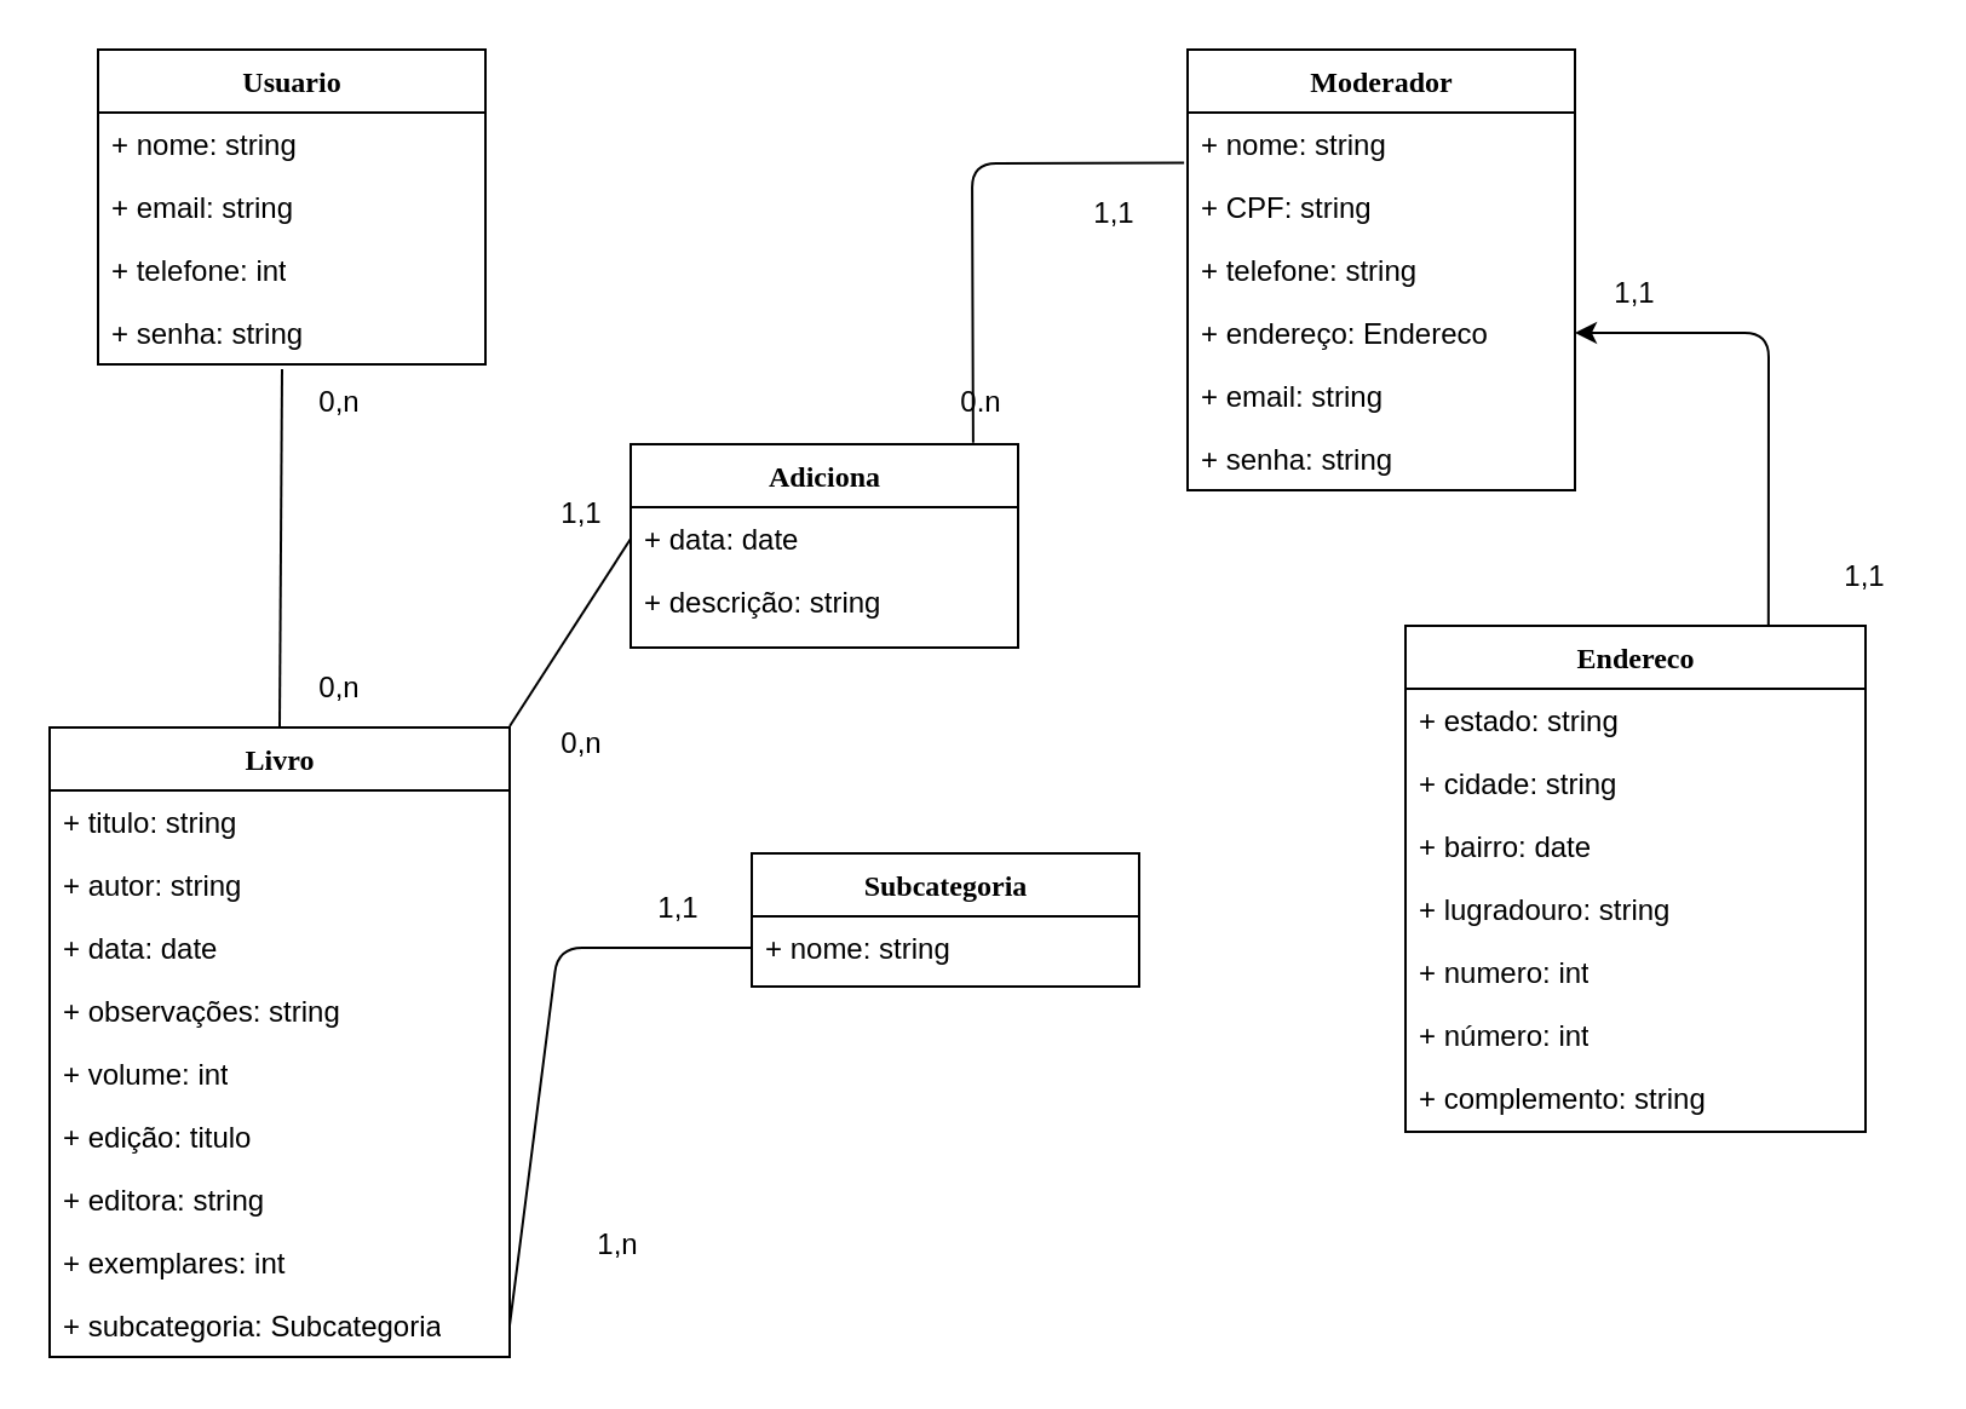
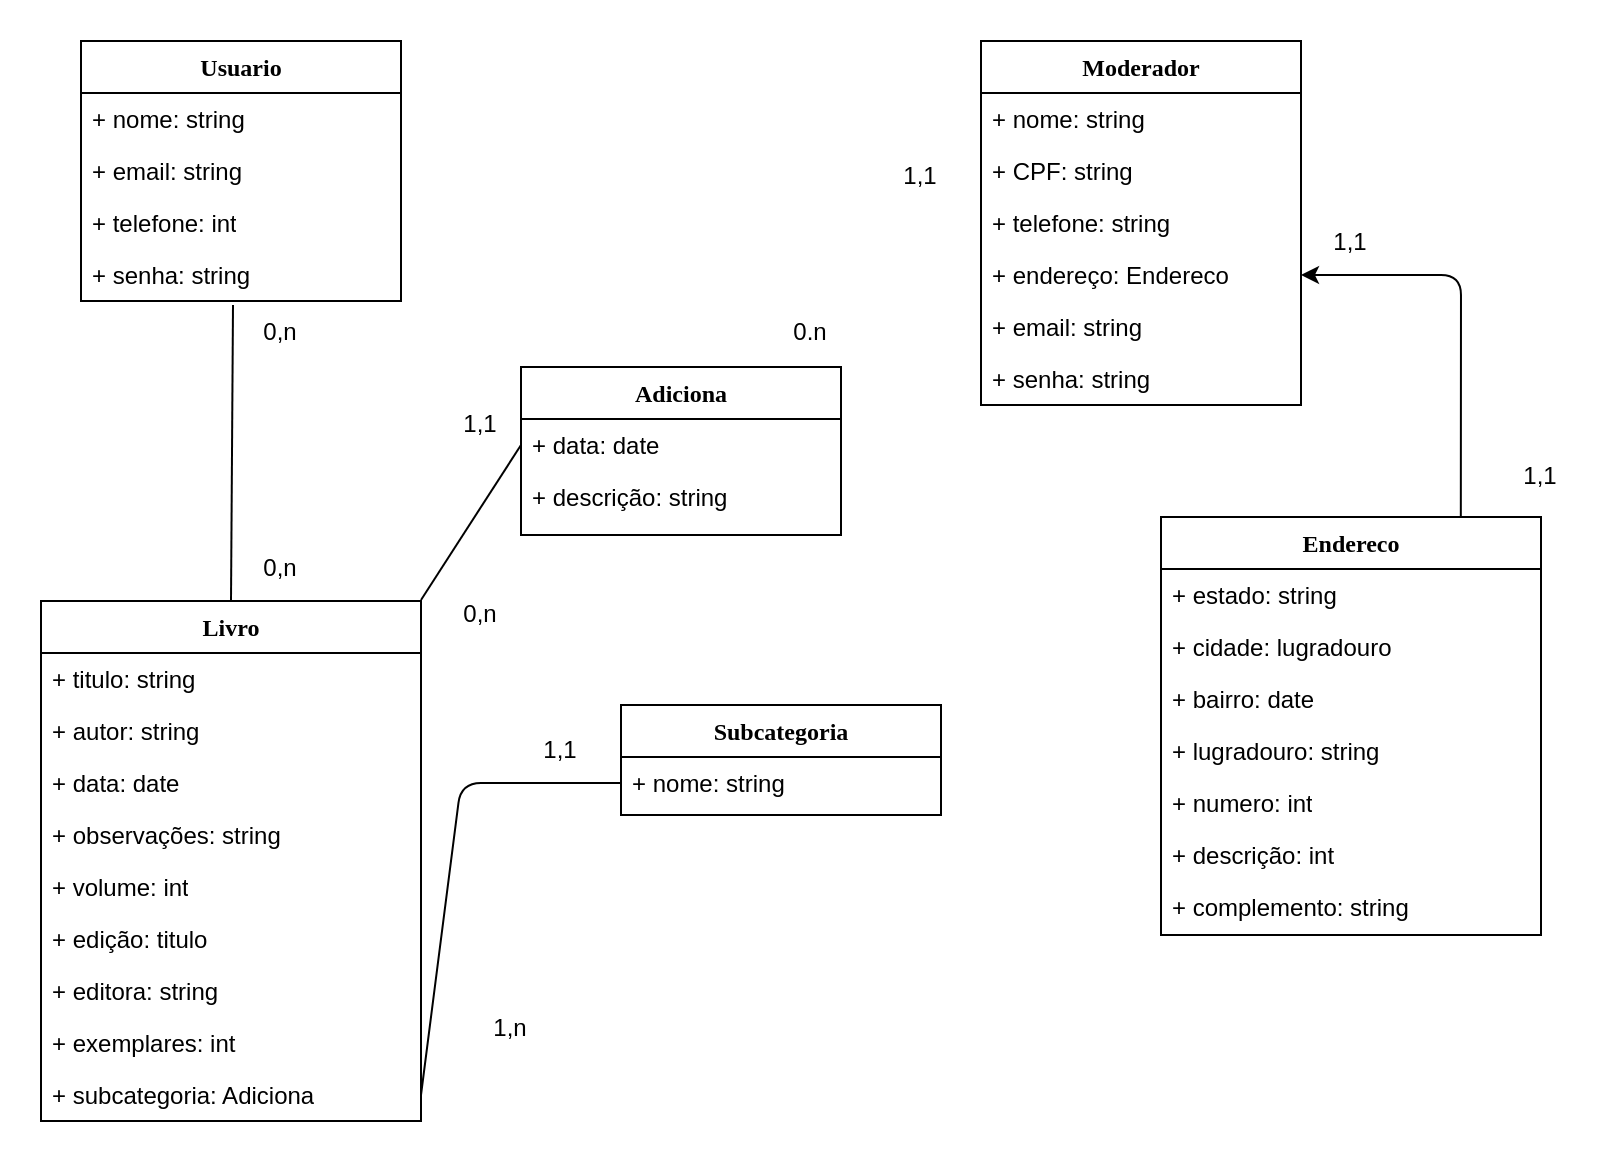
  <mxCell id="0" />
  <mxCell id="1" parent="0" />
  <mxCell id="2" value="Usuario" style="swimlane;html=1;fontStyle=1;align=center;verticalAlign=top;childLayout=stackLayout;horizontal=1;startSize=26;horizontalStack=0;resizeParent=1;resizeLast=0;collapsible=1;marginBottom=0;swimlaneFillColor=#ffffff;rounded=0;shadow=0;comic=0;labelBackgroundColor=none;strokeColor=#000000;strokeWidth=1;fillColor=none;fontFamily=Verdana;fontSize=12;fontColor=#000000;" parent="1" vertex="1"><mxGeometry x="40" y="20" width="160" height="130" as="geometry" /></mxCell>
  <mxCell id="3" value="+ nome: string" style="text;html=1;strokeColor=none;fillColor=none;align=left;verticalAlign=top;spacingLeft=4;spacingRight=4;whiteSpace=wrap;overflow=hidden;rotatable=0;points=[[0,0.5],[1,0.5]];portConstraint=eastwest;" parent="2" vertex="1"><mxGeometry y="26" width="160" height="26" as="geometry" /></mxCell>
  <mxCell id="4" value="&lt;div&gt;+ email: string&lt;br&gt;&lt;/div&gt;" style="text;html=1;strokeColor=none;fillColor=none;align=left;verticalAlign=top;spacingLeft=4;spacingRight=4;whiteSpace=wrap;overflow=hidden;rotatable=0;points=[[0,0.5],[1,0.5]];portConstraint=eastwest;" parent="2" vertex="1"><mxGeometry y="52" width="160" height="26" as="geometry" /></mxCell>
  <mxCell id="5" value="+ telefone: int" style="text;html=1;strokeColor=none;fillColor=none;align=left;verticalAlign=top;spacingLeft=4;spacingRight=4;whiteSpace=wrap;overflow=hidden;rotatable=0;points=[[0,0.5],[1,0.5]];portConstraint=eastwest;" parent="2" vertex="1"><mxGeometry y="78" width="160" height="26" as="geometry" /></mxCell>
  <mxCell id="6" value="&lt;div&gt;+ senha: string&lt;br&gt;&lt;/div&gt;" style="text;html=1;strokeColor=none;fillColor=none;align=left;verticalAlign=top;spacingLeft=4;spacingRight=4;whiteSpace=wrap;overflow=hidden;rotatable=0;points=[[0,0.5],[1,0.5]];portConstraint=eastwest;" parent="2" vertex="1"><mxGeometry y="104" width="160" height="26" as="geometry" /></mxCell>
  <mxCell id="7" value="Moderador" style="swimlane;html=1;fontStyle=1;align=center;verticalAlign=top;childLayout=stackLayout;horizontal=1;startSize=26;horizontalStack=0;resizeParent=1;resizeLast=0;collapsible=1;marginBottom=0;swimlaneFillColor=#ffffff;rounded=0;shadow=0;comic=0;labelBackgroundColor=none;strokeColor=#000000;strokeWidth=1;fillColor=none;fontFamily=Verdana;fontSize=12;fontColor=#000000;" parent="1" vertex="1"><mxGeometry x="490" y="20" width="160" height="182" as="geometry" /></mxCell>
  <mxCell id="8" value="+ nome: string" style="text;html=1;strokeColor=none;fillColor=none;align=left;verticalAlign=top;spacingLeft=4;spacingRight=4;whiteSpace=wrap;overflow=hidden;rotatable=0;points=[[0,0.5],[1,0.5]];portConstraint=eastwest;" parent="7" vertex="1"><mxGeometry y="26" width="160" height="26" as="geometry" /></mxCell>
  <mxCell id="9" value="+ CPF: string" style="text;html=1;strokeColor=none;fillColor=none;align=left;verticalAlign=top;spacingLeft=4;spacingRight=4;whiteSpace=wrap;overflow=hidden;rotatable=0;points=[[0,0.5],[1,0.5]];portConstraint=eastwest;" parent="7" vertex="1"><mxGeometry y="52" width="160" height="26" as="geometry" /></mxCell>
  <mxCell id="10" value="+ telefone: string" style="text;html=1;strokeColor=none;fillColor=none;align=left;verticalAlign=top;spacingLeft=4;spacingRight=4;whiteSpace=wrap;overflow=hidden;rotatable=0;points=[[0,0.5],[1,0.5]];portConstraint=eastwest;" parent="7" vertex="1"><mxGeometry y="78" width="160" height="26" as="geometry" /></mxCell>
  <mxCell id="11" value="+ endereço: Endereco" style="text;html=1;strokeColor=none;fillColor=none;align=left;verticalAlign=top;spacingLeft=4;spacingRight=4;whiteSpace=wrap;overflow=hidden;rotatable=0;points=[[0,0.5],[1,0.5]];portConstraint=eastwest;" parent="7" vertex="1"><mxGeometry y="104" width="160" height="26" as="geometry" /></mxCell>
  <mxCell id="12" value="+ email: string" style="text;html=1;strokeColor=none;fillColor=none;align=left;verticalAlign=top;spacingLeft=4;spacingRight=4;whiteSpace=wrap;overflow=hidden;rotatable=0;points=[[0,0.5],[1,0.5]];portConstraint=eastwest;" parent="7" vertex="1"><mxGeometry y="130" width="160" height="26" as="geometry" /></mxCell>
  <mxCell id="13" value="+ senha: string" style="text;html=1;strokeColor=none;fillColor=none;align=left;verticalAlign=top;spacingLeft=4;spacingRight=4;whiteSpace=wrap;overflow=hidden;rotatable=0;points=[[0,0.5],[1,0.5]];portConstraint=eastwest;" parent="7" vertex="1"><mxGeometry y="156" width="160" height="26" as="geometry" /></mxCell>
  <mxCell id="14" value="Livro" style="swimlane;html=1;fontStyle=1;align=center;verticalAlign=top;childLayout=stackLayout;horizontal=1;startSize=26;horizontalStack=0;resizeParent=1;resizeLast=0;collapsible=1;marginBottom=0;swimlaneFillColor=#ffffff;rounded=0;shadow=0;comic=0;labelBackgroundColor=none;strokeColor=#000000;strokeWidth=1;fillColor=none;fontFamily=Verdana;fontSize=12;fontColor=#000000;" parent="1" vertex="1"><mxGeometry x="20" y="300" width="190" height="260" as="geometry" /></mxCell>
  <mxCell id="15" value="+ titulo: string" style="text;html=1;strokeColor=none;fillColor=none;align=left;verticalAlign=top;spacingLeft=4;spacingRight=4;whiteSpace=wrap;overflow=hidden;rotatable=0;points=[[0,0.5],[1,0.5]];portConstraint=eastwest;" parent="14" vertex="1"><mxGeometry y="26" width="190" height="26" as="geometry" /></mxCell>
  <mxCell id="16" value="+ autor: string" style="text;html=1;strokeColor=none;fillColor=none;align=left;verticalAlign=top;spacingLeft=4;spacingRight=4;whiteSpace=wrap;overflow=hidden;rotatable=0;points=[[0,0.5],[1,0.5]];portConstraint=eastwest;" parent="14" vertex="1"><mxGeometry y="52" width="190" height="26" as="geometry" /></mxCell>
  <mxCell id="17" value="+ data: date" style="text;html=1;strokeColor=none;fillColor=none;align=left;verticalAlign=top;spacingLeft=4;spacingRight=4;whiteSpace=wrap;overflow=hidden;rotatable=0;points=[[0,0.5],[1,0.5]];portConstraint=eastwest;" parent="14" vertex="1"><mxGeometry y="78" width="190" height="26" as="geometry" /></mxCell>
  <mxCell id="18" value="+ observações: string" style="text;html=1;strokeColor=none;fillColor=none;align=left;verticalAlign=top;spacingLeft=4;spacingRight=4;whiteSpace=wrap;overflow=hidden;rotatable=0;points=[[0,0.5],[1,0.5]];portConstraint=eastwest;" parent="14" vertex="1"><mxGeometry y="104" width="190" height="26" as="geometry" /></mxCell>
  <mxCell id="19" value="+ volume: int" style="text;html=1;strokeColor=none;fillColor=none;align=left;verticalAlign=top;spacingLeft=4;spacingRight=4;whiteSpace=wrap;overflow=hidden;rotatable=0;points=[[0,0.5],[1,0.5]];portConstraint=eastwest;" parent="14" vertex="1"><mxGeometry y="130" width="190" height="26" as="geometry" /></mxCell>
  <mxCell id="20" value="+ edição: titulo" style="text;html=1;strokeColor=none;fillColor=none;align=left;verticalAlign=top;spacingLeft=4;spacingRight=4;whiteSpace=wrap;overflow=hidden;rotatable=0;points=[[0,0.5],[1,0.5]];portConstraint=eastwest;" parent="14" vertex="1"><mxGeometry y="156" width="190" height="26" as="geometry" /></mxCell>
  <mxCell id="21" value="+ editora: string" style="text;html=1;strokeColor=none;fillColor=none;align=left;verticalAlign=top;spacingLeft=4;spacingRight=4;whiteSpace=wrap;overflow=hidden;rotatable=0;points=[[0,0.5],[1,0.5]];portConstraint=eastwest;" parent="14" vertex="1"><mxGeometry y="182" width="190" height="26" as="geometry" /></mxCell>
  <mxCell id="22" value="+ exemplares: int" style="text;html=1;strokeColor=none;fillColor=none;align=left;verticalAlign=top;spacingLeft=4;spacingRight=4;whiteSpace=wrap;overflow=hidden;rotatable=0;points=[[0,0.5],[1,0.5]];portConstraint=eastwest;" parent="14" vertex="1"><mxGeometry y="208" width="190" height="26" as="geometry" /></mxCell>
- <mxCell id="23" value="+ subcategoria: Subcategoria" style="text;html=1;strokeColor=none;fillColor=none;align=left;verticalAlign=top;spacingLeft=4;spacingRight=4;whiteSpace=wrap;overflow=hidden;rotatable=0;points=[[0,0.5],[1,0.5]];portConstraint=eastwest;" parent="14" vertex="1"><mxGeometry y="234" width="190" height="26" as="geometry" /></mxCell>
+ <mxCell id="23" value="+ subcategoria: Adiciona" style="text;html=1;strokeColor=none;fillColor=none;align=left;verticalAlign=top;spacingLeft=4;spacingRight=4;whiteSpace=wrap;overflow=hidden;rotatable=0;points=[[0,0.5],[1,0.5]];portConstraint=eastwest;" parent="14" vertex="1"><mxGeometry y="234" width="190" height="26" as="geometry" /></mxCell>
  <mxCell id="24" value="Subcategoria" style="swimlane;html=1;fontStyle=1;align=center;verticalAlign=top;childLayout=stackLayout;horizontal=1;startSize=26;horizontalStack=0;resizeParent=1;resizeLast=0;collapsible=1;marginBottom=0;swimlaneFillColor=#ffffff;rounded=0;shadow=0;comic=0;labelBackgroundColor=none;strokeColor=#000000;strokeWidth=1;fillColor=none;fontFamily=Verdana;fontSize=12;fontColor=#000000;" vertex="1" parent="1"><mxGeometry x="310" y="352" width="160" height="55" as="geometry" /></mxCell>
  <mxCell id="25" value="+ nome: string" style="text;html=1;strokeColor=none;fillColor=none;align=left;verticalAlign=top;spacingLeft=4;spacingRight=4;whiteSpace=wrap;overflow=hidden;rotatable=0;points=[[0,0.5],[1,0.5]];portConstraint=eastwest;" vertex="1" parent="24"><mxGeometry y="26" width="160" height="26" as="geometry" /></mxCell>
  <mxCell id="26" value="Adiciona" style="swimlane;html=1;fontStyle=1;align=center;verticalAlign=top;childLayout=stackLayout;horizontal=1;startSize=26;horizontalStack=0;resizeParent=1;resizeLast=0;collapsible=1;marginBottom=0;swimlaneFillColor=#ffffff;rounded=0;shadow=0;comic=0;labelBackgroundColor=none;strokeColor=#000000;strokeWidth=1;fillColor=none;fontFamily=Verdana;fontSize=12;fontColor=#000000;" vertex="1" parent="1"><mxGeometry x="260" y="183" width="160" height="84" as="geometry" /></mxCell>
  <mxCell id="27" value="+ data: date" style="text;html=1;strokeColor=none;fillColor=none;align=left;verticalAlign=top;spacingLeft=4;spacingRight=4;whiteSpace=wrap;overflow=hidden;rotatable=0;points=[[0,0.5],[1,0.5]];portConstraint=eastwest;" vertex="1" parent="26"><mxGeometry y="26" width="160" height="26" as="geometry" /></mxCell>
  <mxCell id="28" value="+ descrição: string" style="text;html=1;strokeColor=none;fillColor=none;align=left;verticalAlign=top;spacingLeft=4;spacingRight=4;whiteSpace=wrap;overflow=hidden;rotatable=0;points=[[0,0.5],[1,0.5]];portConstraint=eastwest;" vertex="1" parent="26"><mxGeometry y="52" width="160" height="26" as="geometry" /></mxCell>
  <mxCell id="29" value="Endereco" style="swimlane;html=1;fontStyle=1;align=center;verticalAlign=top;childLayout=stackLayout;horizontal=1;startSize=26;horizontalStack=0;resizeParent=1;resizeLast=0;collapsible=1;marginBottom=0;swimlaneFillColor=#ffffff;rounded=0;shadow=0;comic=0;labelBackgroundColor=none;strokeColor=#000000;strokeWidth=1;fillColor=none;fontFamily=Verdana;fontSize=12;fontColor=#000000;" vertex="1" parent="1"><mxGeometry x="580" y="258" width="190" height="209" as="geometry" /></mxCell>
  <mxCell id="30" value="+ estado: string" style="text;html=1;strokeColor=none;fillColor=none;align=left;verticalAlign=top;spacingLeft=4;spacingRight=4;whiteSpace=wrap;overflow=hidden;rotatable=0;points=[[0,0.5],[1,0.5]];portConstraint=eastwest;" vertex="1" parent="29"><mxGeometry y="26" width="190" height="26" as="geometry" /></mxCell>
- <mxCell id="31" value="+ cidade: string" style="text;html=1;strokeColor=none;fillColor=none;align=left;verticalAlign=top;spacingLeft=4;spacingRight=4;whiteSpace=wrap;overflow=hidden;rotatable=0;points=[[0,0.5],[1,0.5]];portConstraint=eastwest;" vertex="1" parent="29"><mxGeometry y="52" width="190" height="26" as="geometry" /></mxCell>
+ <mxCell id="31" value="+ cidade: lugradouro" style="text;html=1;strokeColor=none;fillColor=none;align=left;verticalAlign=top;spacingLeft=4;spacingRight=4;whiteSpace=wrap;overflow=hidden;rotatable=0;points=[[0,0.5],[1,0.5]];portConstraint=eastwest;" vertex="1" parent="29"><mxGeometry y="52" width="190" height="26" as="geometry" /></mxCell>
  <mxCell id="32" value="+ bairro: date" style="text;html=1;strokeColor=none;fillColor=none;align=left;verticalAlign=top;spacingLeft=4;spacingRight=4;whiteSpace=wrap;overflow=hidden;rotatable=0;points=[[0,0.5],[1,0.5]];portConstraint=eastwest;" vertex="1" parent="29"><mxGeometry y="78" width="190" height="26" as="geometry" /></mxCell>
  <mxCell id="33" value="+ lugradouro: string" style="text;html=1;strokeColor=none;fillColor=none;align=left;verticalAlign=top;spacingLeft=4;spacingRight=4;whiteSpace=wrap;overflow=hidden;rotatable=0;points=[[0,0.5],[1,0.5]];portConstraint=eastwest;" vertex="1" parent="29"><mxGeometry y="104" width="190" height="26" as="geometry" /></mxCell>
  <mxCell id="34" value="+ numero: int" style="text;html=1;strokeColor=none;fillColor=none;align=left;verticalAlign=top;spacingLeft=4;spacingRight=4;whiteSpace=wrap;overflow=hidden;rotatable=0;points=[[0,0.5],[1,0.5]];portConstraint=eastwest;" vertex="1" parent="29"><mxGeometry y="130" width="190" height="26" as="geometry" /></mxCell>
- <mxCell id="35" value="&lt;div&gt;+ número: int&lt;/div&gt;" style="text;html=1;strokeColor=none;fillColor=none;align=left;verticalAlign=top;spacingLeft=4;spacingRight=4;whiteSpace=wrap;overflow=hidden;rotatable=0;points=[[0,0.5],[1,0.5]];portConstraint=eastwest;" vertex="1" parent="29"><mxGeometry y="156" width="190" height="26" as="geometry" /></mxCell>
+ <mxCell id="35" value="&lt;div&gt;+ descrição: int&lt;/div&gt;" style="text;html=1;strokeColor=none;fillColor=none;align=left;verticalAlign=top;spacingLeft=4;spacingRight=4;whiteSpace=wrap;overflow=hidden;rotatable=0;points=[[0,0.5],[1,0.5]];portConstraint=eastwest;" vertex="1" parent="29"><mxGeometry y="156" width="190" height="26" as="geometry" /></mxCell>
  <mxCell id="36" value="+ complemento: string" style="text;html=1;strokeColor=none;fillColor=none;align=left;verticalAlign=top;spacingLeft=4;spacingRight=4;whiteSpace=wrap;overflow=hidden;rotatable=0;points=[[0,0.5],[1,0.5]];portConstraint=eastwest;" vertex="1" parent="29"><mxGeometry y="182" width="190" height="26" as="geometry" /></mxCell>
  <mxCell id="37" value="" style="endArrow=none;html=1;entryX=0.5;entryY=0;entryDx=0;entryDy=0;" edge="1" parent="1" target="14"><mxGeometry width="50" height="50" relative="1" as="geometry"><mxPoint x="116" y="152" as="sourcePoint" /><mxPoint x="310" y="57" as="targetPoint" /><Array as="points" /></mxGeometry></mxCell>
- <mxCell id="38" value="" style="endArrow=none;html=1;entryX=-0.009;entryY=-0.203;entryDx=0;entryDy=0;entryPerimeter=0;exitX=0.884;exitY=-0.007;exitDx=0;exitDy=0;exitPerimeter=0;" edge="1" parent="1" source="26" target="9"><mxGeometry width="50" height="50" relative="1" as="geometry"><mxPoint x="400" y="117" as="sourcePoint" /><mxPoint x="450" y="67" as="targetPoint" /><Array as="points"><mxPoint x="401" y="67" /></Array></mxGeometry></mxCell>
  <mxCell id="39" value="" style="endArrow=none;html=1;exitX=1;exitY=0.5;exitDx=0;exitDy=0;entryX=0;entryY=0.5;entryDx=0;entryDy=0;" edge="1" parent="1" source="23" target="25"><mxGeometry width="50" height="50" relative="1" as="geometry"><mxPoint x="240" y="407" as="sourcePoint" /><mxPoint x="290" y="357" as="targetPoint" /><Array as="points"><mxPoint x="230" y="391" /></Array></mxGeometry></mxCell>
  <mxCell id="40" value="" style="endArrow=classic;html=1;entryX=1;entryY=0.5;entryDx=0;entryDy=0;exitX=0.789;exitY=0.001;exitDx=0;exitDy=0;exitPerimeter=0;" edge="1" parent="1" source="29" target="11"><mxGeometry width="50" height="50" relative="1" as="geometry"><mxPoint x="840" y="327" as="sourcePoint" /><mxPoint x="740" y="137" as="targetPoint" /><Array as="points"><mxPoint x="730" y="137" /></Array></mxGeometry></mxCell>
  <mxCell id="41" value="1,1" style="text;html=1;strokeColor=none;fillColor=none;align=center;verticalAlign=middle;whiteSpace=wrap;rounded=0;" vertex="1" parent="1"><mxGeometry x="440" y="78" width="40" height="20" as="geometry" /></mxCell>
  <mxCell id="42" value="0.n" style="text;html=1;strokeColor=none;fillColor=none;align=center;verticalAlign=middle;whiteSpace=wrap;rounded=0;" vertex="1" parent="1"><mxGeometry x="385" y="156" width="40" height="20" as="geometry" /></mxCell>
  <mxCell id="43" value="1,1" style="text;html=1;strokeColor=none;fillColor=none;align=center;verticalAlign=middle;whiteSpace=wrap;rounded=0;" vertex="1" parent="1"><mxGeometry x="655" y="111" width="40" height="20" as="geometry" /></mxCell>
  <mxCell id="44" value="1,1" style="text;html=1;strokeColor=none;fillColor=none;align=center;verticalAlign=middle;whiteSpace=wrap;rounded=0;" vertex="1" parent="1"><mxGeometry x="750" y="228" width="40" height="20" as="geometry" /></mxCell>
  <mxCell id="45" value="1,1" style="text;html=1;strokeColor=none;fillColor=none;align=center;verticalAlign=middle;whiteSpace=wrap;rounded=0;" vertex="1" parent="1"><mxGeometry x="260" y="365" width="40" height="20" as="geometry" /></mxCell>
  <mxCell id="46" value="1,n" style="text;html=1;strokeColor=none;fillColor=none;align=center;verticalAlign=middle;whiteSpace=wrap;rounded=0;" vertex="1" parent="1"><mxGeometry x="235" y="504" width="40" height="20" as="geometry" /></mxCell>
  <mxCell id="47" value="0,n" style="text;html=1;strokeColor=none;fillColor=none;align=center;verticalAlign=middle;whiteSpace=wrap;rounded=0;" vertex="1" parent="1"><mxGeometry x="120" y="274" width="40" height="20" as="geometry" /></mxCell>
  <mxCell id="48" value="0,n" style="text;html=1;strokeColor=none;fillColor=none;align=center;verticalAlign=middle;whiteSpace=wrap;rounded=0;" vertex="1" parent="1"><mxGeometry x="120" y="156" width="40" height="20" as="geometry" /></mxCell>
  <mxCell id="49" value="0,n" style="text;html=1;strokeColor=none;fillColor=none;align=center;verticalAlign=middle;whiteSpace=wrap;rounded=0;" vertex="1" parent="1"><mxGeometry x="220" y="297" width="40" height="20" as="geometry" /></mxCell>
  <mxCell id="50" value="" style="endArrow=none;html=1;entryX=0;entryY=0.5;entryDx=0;entryDy=0;exitX=1;exitY=-0.002;exitDx=0;exitDy=0;exitPerimeter=0;" edge="1" parent="1" source="14" target="27"><mxGeometry width="50" height="50" relative="1" as="geometry"><mxPoint x="180" y="297" as="sourcePoint" /><mxPoint x="230" y="237" as="targetPoint" /></mxGeometry></mxCell>
  <mxCell id="51" value="1,1" style="text;html=1;strokeColor=none;fillColor=none;align=center;verticalAlign=middle;whiteSpace=wrap;rounded=0;" vertex="1" parent="1"><mxGeometry x="220" y="202" width="40" height="20" as="geometry" /></mxCell>
